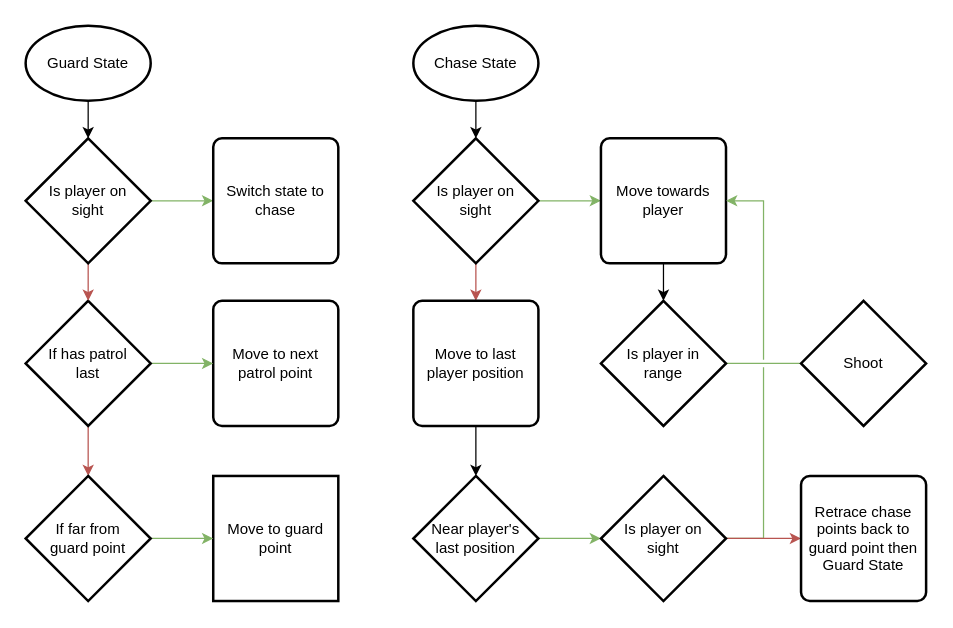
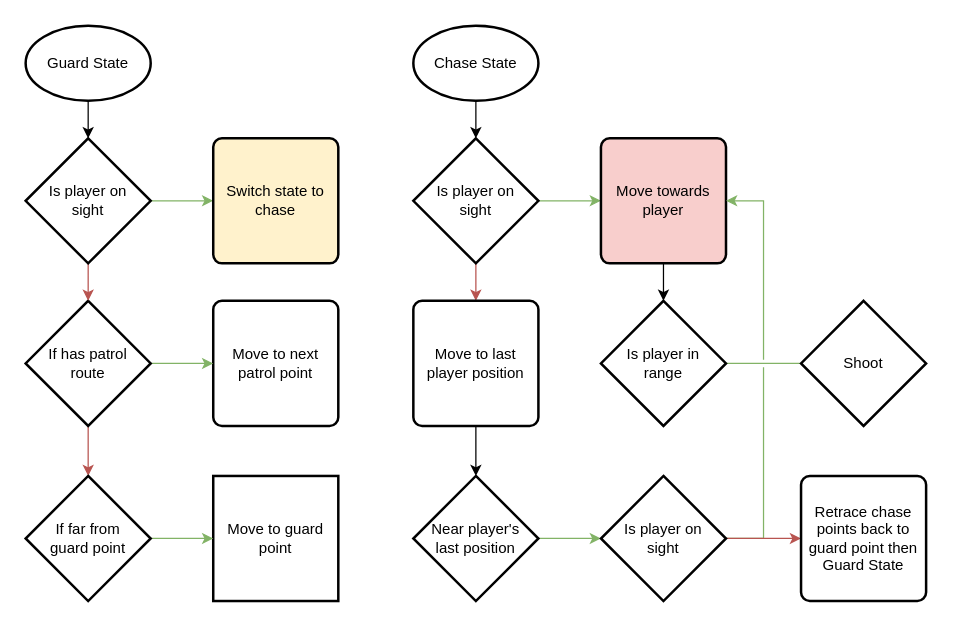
  <mxCell id="0" />
  <mxCell id="1" parent="0" />
  <mxCell id="2" style="edgeStyle=orthogonalEdgeStyle;rounded=0;orthogonalLoop=1;jettySize=auto;html=1;" edge="1" parent="1" source="3" target="13"><mxGeometry relative="1" as="geometry" /></mxCell>
  <mxCell id="3" value="Guard State" style="strokeWidth=2;html=1;shape=mxgraph.flowchart.start_1;whiteSpace=wrap;" vertex="1" parent="1"><mxGeometry x="20" y="20" width="100" height="60" as="geometry" /></mxCell>
  <mxCell id="4" value="Move to next patrol point" style="rounded=1;whiteSpace=wrap;html=1;absoluteArcSize=1;arcSize=14;strokeWidth=2;" vertex="1" parent="1"><mxGeometry x="170" y="240" width="100" height="100" as="geometry" /></mxCell>
  <mxCell id="5" style="edgeStyle=orthogonalEdgeStyle;rounded=0;orthogonalLoop=1;jettySize=auto;html=1;fillColor=#d5e8d4;strokeColor=#82b366;" edge="1" parent="1" source="7" target="4"><mxGeometry relative="1" as="geometry" /></mxCell>
  <mxCell id="6" style="edgeStyle=orthogonalEdgeStyle;rounded=0;orthogonalLoop=1;jettySize=auto;html=1;fillColor=#f8cecc;strokeColor=#b85450;" edge="1" parent="1" source="7" target="10"><mxGeometry relative="1" as="geometry" /></mxCell>
- <mxCell id="7" value="If has patrol last" style="strokeWidth=2;html=1;shape=mxgraph.flowchart.decision;whiteSpace=wrap;spacingLeft=10;spacingRight=10;" vertex="1" parent="1"><mxGeometry x="20" y="240" width="100" height="100" as="geometry" /></mxCell>
+ <mxCell id="7" value="If has patrol route" style="strokeWidth=2;html=1;shape=mxgraph.flowchart.decision;whiteSpace=wrap;spacingLeft=10;spacingRight=10;" vertex="1" parent="1"><mxGeometry x="20" y="240" width="100" height="100" as="geometry" /></mxCell>
  <mxCell id="8" value="Move to guard point" style="whiteSpace=wrap;html=1;absoluteArcSize=1;arcSize=14;strokeWidth=2;rounded=0;" vertex="1" parent="1"><mxGeometry x="170" y="380" width="100" height="100" as="geometry" /></mxCell>
  <mxCell id="9" style="edgeStyle=orthogonalEdgeStyle;rounded=0;orthogonalLoop=1;jettySize=auto;html=1;fillColor=#d5e8d4;strokeColor=#82b366;" edge="1" parent="1" source="10" target="8"><mxGeometry relative="1" as="geometry" /></mxCell>
  <mxCell id="10" value="If far from guard point" style="strokeWidth=2;html=1;shape=mxgraph.flowchart.decision;whiteSpace=wrap;spacingLeft=10;spacingRight=10;" vertex="1" parent="1"><mxGeometry x="20" y="380" width="100" height="100" as="geometry" /></mxCell>
  <mxCell id="11" style="edgeStyle=orthogonalEdgeStyle;rounded=0;orthogonalLoop=1;jettySize=auto;html=1;fillColor=#f8cecc;strokeColor=#b85450;" edge="1" parent="1" source="13" target="7"><mxGeometry relative="1" as="geometry" /></mxCell>
  <mxCell id="12" style="edgeStyle=orthogonalEdgeStyle;rounded=0;orthogonalLoop=1;jettySize=auto;html=1;fillColor=#d5e8d4;strokeColor=#82b366;" edge="1" parent="1" source="13" target="14"><mxGeometry relative="1" as="geometry" /></mxCell>
  <mxCell id="13" value="Is player on sight" style="strokeWidth=2;html=1;shape=mxgraph.flowchart.decision;whiteSpace=wrap;spacingLeft=10;spacingRight=10;" vertex="1" parent="1"><mxGeometry x="20" y="110" width="100" height="100" as="geometry" /></mxCell>
- <mxCell id="14" value="Switch state to chase" style="rounded=1;whiteSpace=wrap;html=1;absoluteArcSize=1;arcSize=14;strokeWidth=2;" vertex="1" parent="1"><mxGeometry x="170" y="110" width="100" height="100" as="geometry" /></mxCell>
+ <mxCell id="14" value="Switch state to chase" style="rounded=1;whiteSpace=wrap;html=1;absoluteArcSize=1;arcSize=14;strokeWidth=2;fillColor=#fff2cc;" vertex="1" parent="1"><mxGeometry x="170" y="110" width="100" height="100" as="geometry" /></mxCell>
  <mxCell id="15" style="edgeStyle=none;rounded=0;jumpStyle=gap;orthogonalLoop=1;jettySize=auto;html=1;elbow=vertical;" edge="1" parent="1" source="16" target="19"><mxGeometry relative="1" as="geometry" /></mxCell>
  <mxCell id="16" value="Chase State" style="strokeWidth=2;html=1;shape=mxgraph.flowchart.start_1;whiteSpace=wrap;" vertex="1" parent="1"><mxGeometry x="330" y="20" width="100" height="60" as="geometry" /></mxCell>
  <mxCell id="17" style="edgeStyle=orthogonalEdgeStyle;rounded=0;orthogonalLoop=1;jettySize=auto;html=1;fillColor=#d5e8d4;strokeColor=#82b366;" edge="1" parent="1" source="19" target="21"><mxGeometry relative="1" as="geometry" /></mxCell>
  <mxCell id="18" style="edgeStyle=orthogonalEdgeStyle;rounded=0;orthogonalLoop=1;jettySize=auto;html=1;fillColor=#f8cecc;strokeColor=#b85450;" edge="1" parent="1" source="19" target="26"><mxGeometry relative="1" as="geometry" /></mxCell>
  <mxCell id="19" value="Is player on sight" style="strokeWidth=2;html=1;shape=mxgraph.flowchart.decision;whiteSpace=wrap;spacingLeft=10;spacingRight=10;" vertex="1" parent="1"><mxGeometry x="330" y="110" width="100" height="100" as="geometry" /></mxCell>
  <mxCell id="20" style="edgeStyle=orthogonalEdgeStyle;rounded=0;orthogonalLoop=1;jettySize=auto;html=1;" edge="1" parent="1" source="21" target="23"><mxGeometry relative="1" as="geometry" /></mxCell>
- <mxCell id="21" value="Move towards player" style="rounded=1;whiteSpace=wrap;html=1;absoluteArcSize=1;arcSize=14;strokeWidth=2;" vertex="1" parent="1"><mxGeometry x="480" y="110" width="100" height="100" as="geometry" /></mxCell>
+ <mxCell id="21" value="Move towards player" style="rounded=1;whiteSpace=wrap;html=1;absoluteArcSize=1;arcSize=14;strokeWidth=2;fillColor=#f8cecc;" vertex="1" parent="1"><mxGeometry x="480" y="110" width="100" height="100" as="geometry" /></mxCell>
  <mxCell id="22" style="edgeStyle=orthogonalEdgeStyle;rounded=0;orthogonalLoop=1;jettySize=auto;html=1;fillColor=#d5e8d4;strokeColor=#82b366;endArrow=none;" edge="1" parent="1" source="23" target="24"><mxGeometry relative="1" as="geometry" /></mxCell>
  <mxCell id="23" value="Is player in range" style="strokeWidth=2;html=1;shape=mxgraph.flowchart.decision;whiteSpace=wrap;spacingLeft=10;spacingRight=10;" vertex="1" parent="1"><mxGeometry x="480" y="240" width="100" height="100" as="geometry" /></mxCell>
  <mxCell id="24" value="Shoot" style="rhombus;whiteSpace=wrap;html=1;absoluteArcSize=1;arcSize=14;strokeWidth=2;" vertex="1" parent="1"><mxGeometry x="640" y="240" width="100" height="100" as="geometry" /></mxCell>
  <mxCell id="25" style="edgeStyle=orthogonalEdgeStyle;rounded=0;orthogonalLoop=1;jettySize=auto;html=1;" edge="1" parent="1" source="26" target="28"><mxGeometry relative="1" as="geometry" /></mxCell>
  <mxCell id="26" value="Move to last player position" style="rounded=1;whiteSpace=wrap;html=1;absoluteArcSize=1;arcSize=14;strokeWidth=2;" vertex="1" parent="1"><mxGeometry x="330" y="240" width="100" height="100" as="geometry" /></mxCell>
  <mxCell id="27" style="edgeStyle=orthogonalEdgeStyle;rounded=0;orthogonalLoop=1;jettySize=auto;html=1;fillColor=#d5e8d4;strokeColor=#82b366;" edge="1" parent="1" source="28" target="31"><mxGeometry relative="1" as="geometry" /></mxCell>
  <mxCell id="28" value="Near player's last position" style="strokeWidth=2;html=1;shape=mxgraph.flowchart.decision;whiteSpace=wrap;spacingLeft=10;spacingRight=10;" vertex="1" parent="1"><mxGeometry x="330" y="380" width="100" height="100" as="geometry" /></mxCell>
  <mxCell id="29" style="edgeStyle=orthogonalEdgeStyle;rounded=0;orthogonalLoop=1;jettySize=auto;html=1;fillColor=#d5e8d4;strokeColor=#82b366;jumpStyle=gap;" edge="1" parent="1" source="31" target="21"><mxGeometry relative="1" as="geometry"><Array as="points"><mxPoint x="610" y="430" /><mxPoint x="610" y="160" /></Array></mxGeometry></mxCell>
  <mxCell id="30" style="rounded=0;jumpStyle=gap;orthogonalLoop=1;jettySize=auto;html=1;elbow=vertical;fillColor=#f8cecc;strokeColor=#b85450;" edge="1" parent="1" source="31" target="32"><mxGeometry relative="1" as="geometry" /></mxCell>
  <mxCell id="31" value="Is player on sight" style="strokeWidth=2;html=1;shape=mxgraph.flowchart.decision;whiteSpace=wrap;spacingLeft=10;spacingRight=10;" vertex="1" parent="1"><mxGeometry x="480" y="380" width="100" height="100" as="geometry" /></mxCell>
  <mxCell id="32" value="Retrace chase points back to guard point then Guard State" style="rounded=1;whiteSpace=wrap;html=1;absoluteArcSize=1;arcSize=14;strokeWidth=2;" vertex="1" parent="1"><mxGeometry x="640" y="380" width="100" height="100" as="geometry" /></mxCell>
